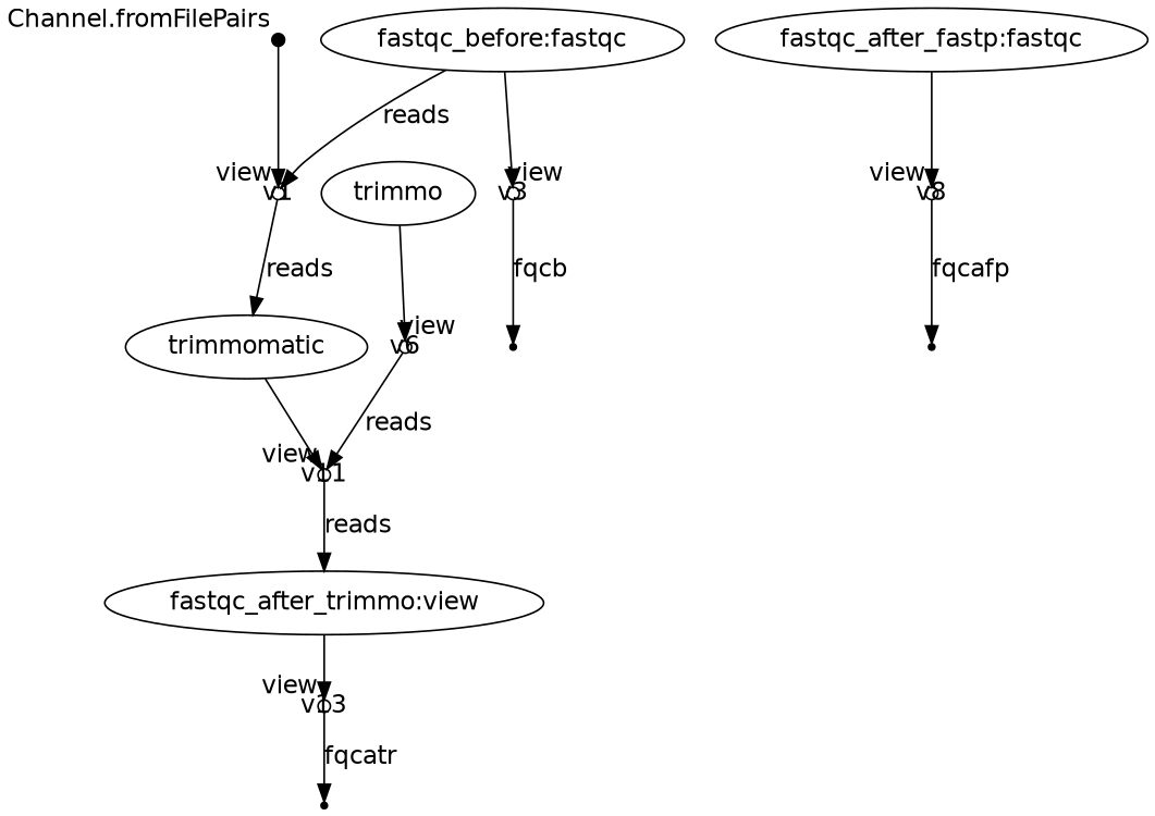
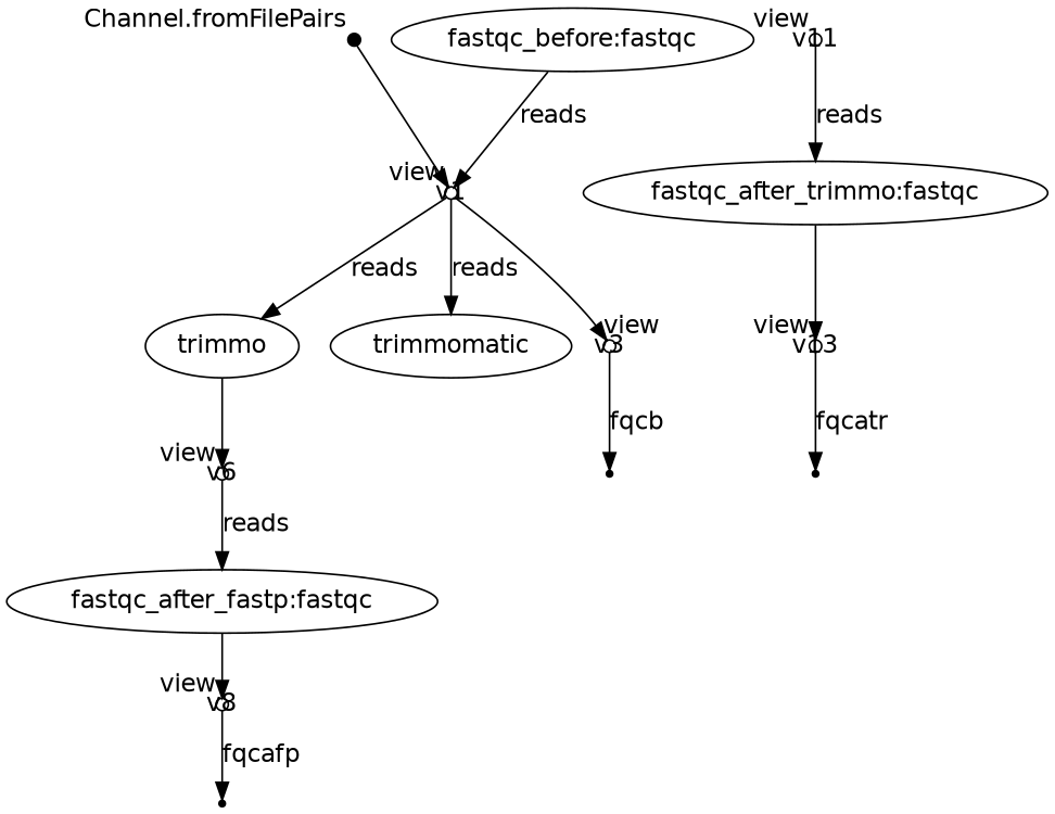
  digraph {
    fontname="DejaVu Sans"
    node [fontname="DejaVu Sans" shape=circle]
    edge [fontname="DejaVu Sans"]
    v0 [fixedsize=true shape=point width=0.1 xlabel="Channel.fromFilePairs"]
    v1 [fixedsize=true width=0.1 xlabel=view]
    n3 [label=trimmo shape=""]
    n4 [label=trimmomatic shape=""]
    n5 [label="fastqc_before:fastqc" shape=""]
    v3 [fixedsize=true width=0.1 xlabel=view]
    v6 [fixedsize=true width=0.1 xlabel=view]
    v11 [fixedsize=true width=0.1 xlabel=view]
    v4 [shape=point]
    n10 [label="fastqc_after_fastp:fastqc" shape=""]
    v8 [fixedsize=true width=0.1 xlabel=view]
    v9 [shape=point]
-   n13 [label="fastqc_after_trimmo:view" shape=""]
+   n13 [label="fastqc_after_trimmo:fastqc" shape=""]
    v13 [fixedsize=true width=0.1 xlabel=view]
    v14 [shape=point]
    v0 -> v1
+   v1 -> n3 [label=reads]
    v1 -> n4 [label=reads]
    n3 -> v6
-   n4 -> v11
    n5 -> v1 [label=reads]
-   n5 -> v3
+   v1 -> v3
    v3 -> v4 [label=fqcb]
-   v6 -> v11 [label=reads]
+   v6 -> n10 [label=reads]
    v11 -> n13 [label=reads]
    n10 -> v8
    v8 -> v9 [label=fqcafp]
    n13 -> v13
    v13 -> v14 [label=fqcatr]
  }
